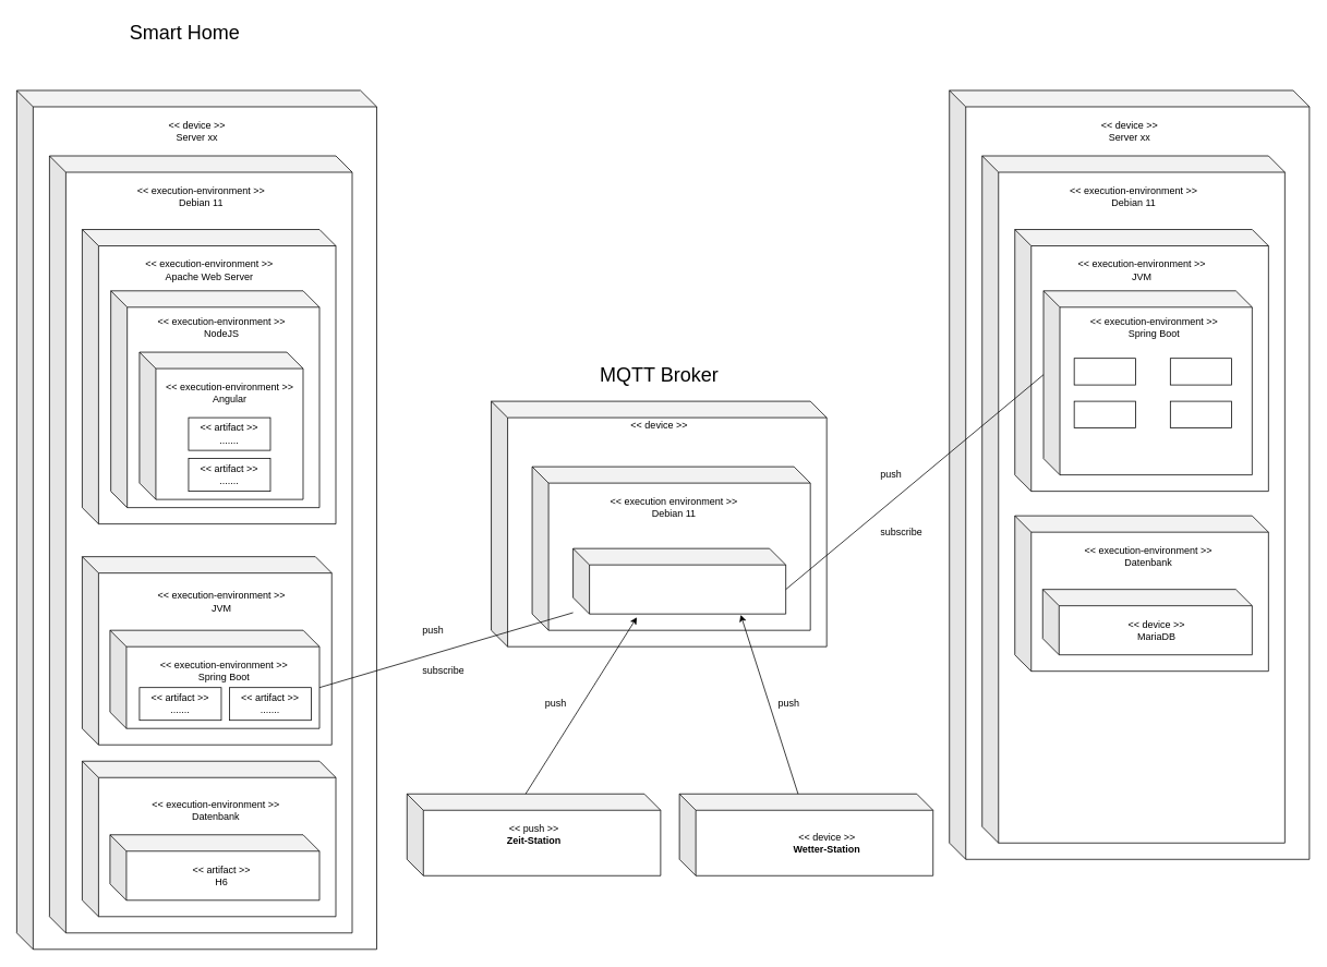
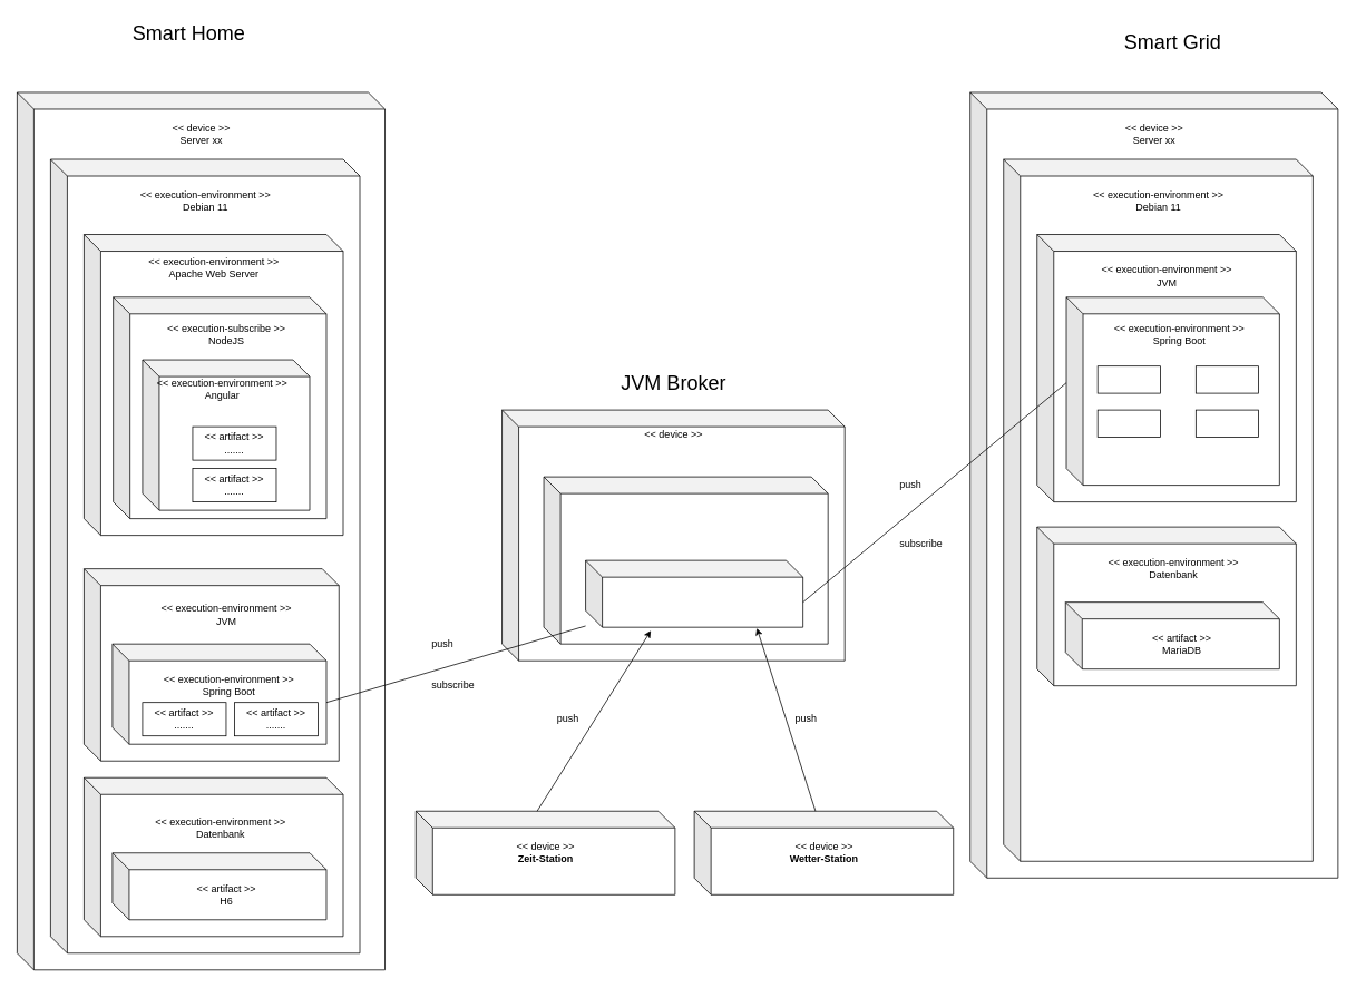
  <mxCell id="0" />
  <mxCell id="1" parent="0" />
  <mxCell id="2" value="" style="shape=cube;whiteSpace=wrap;html=1;boundedLbl=1;backgroundOutline=1;darkOpacity=0.05;darkOpacity2=0.1;" vertex="1" parent="1"><mxGeometry x="20" y="110" width="440" height="1050" as="geometry" /></mxCell>
  <mxCell id="3" value="&amp;lt;&amp;lt; device &amp;gt;&amp;gt;&lt;br&gt;Server xx" style="text;html=1;align=center;verticalAlign=middle;resizable=0;points=[];autosize=1;strokeColor=none;fillColor=none;" vertex="1" parent="1"><mxGeometry x="195" y="140" width="90" height="40" as="geometry" /></mxCell>
  <mxCell id="4" value="" style="shape=cube;whiteSpace=wrap;html=1;boundedLbl=1;backgroundOutline=1;darkOpacity=0.05;darkOpacity2=0.1;" vertex="1" parent="1"><mxGeometry x="60" y="190" width="370" height="950" as="geometry" /></mxCell>
  <mxCell id="5" value="&amp;lt;&amp;lt; execution-environment &amp;gt;&amp;gt;&lt;br&gt;Debian 11" style="text;html=1;align=center;verticalAlign=middle;resizable=0;points=[];autosize=1;strokeColor=none;fillColor=none;" vertex="1" parent="1"><mxGeometry x="155" y="220" width="180" height="40" as="geometry" /></mxCell>
  <mxCell id="6" value="" style="shape=cube;whiteSpace=wrap;html=1;boundedLbl=1;backgroundOutline=1;darkOpacity=0.05;darkOpacity2=0.1;" vertex="1" parent="1"><mxGeometry x="100" y="280" width="310" height="360" as="geometry" /></mxCell>
- <mxCell id="7" value="&amp;lt;&amp;lt; execution-environment &amp;gt;&amp;gt;&lt;br&gt;Apache Web Server" style="text;html=1;align=center;verticalAlign=middle;resizable=0;points=[];autosize=1;strokeColor=none;fillColor=none;" vertex="1" parent="1"><mxGeometry x="165" y="310" width="180" height="40" as="geometry" /></mxCell>
+ <mxCell id="7" value="&amp;lt;&amp;lt; execution-environment &amp;gt;&amp;gt;&lt;br&gt;Apache Web Server" style="text;html=1;align=center;verticalAlign=middle;resizable=0;points=[];autosize=1;strokeColor=none;fillColor=none;" vertex="1" parent="1"><mxGeometry x="165" y="300" width="180" height="40" as="geometry" /></mxCell>
  <mxCell id="8" value="" style="shape=cube;whiteSpace=wrap;html=1;boundedLbl=1;backgroundOutline=1;darkOpacity=0.05;darkOpacity2=0.1;" vertex="1" parent="1"><mxGeometry x="135" y="355" width="255" height="265" as="geometry" /></mxCell>
- <mxCell id="9" value="&amp;lt;&amp;lt; execution-environment &amp;gt;&amp;gt;&lt;br&gt;NodeJS" style="text;html=1;align=center;verticalAlign=middle;resizable=0;points=[];autosize=1;strokeColor=none;fillColor=none;" vertex="1" parent="1"><mxGeometry x="180" y="380" width="180" height="40" as="geometry" /></mxCell>
+ <mxCell id="9" value="&amp;lt;&amp;lt; execution-subscribe &amp;gt;&amp;gt;&lt;br&gt;NodeJS" style="text;html=1;align=center;verticalAlign=middle;resizable=0;points=[];autosize=1;strokeColor=none;fillColor=none;" vertex="1" parent="1"><mxGeometry x="180" y="380" width="180" height="40" as="geometry" /></mxCell>
  <mxCell id="10" value="" style="shape=cube;whiteSpace=wrap;html=1;boundedLbl=1;backgroundOutline=1;darkOpacity=0.05;darkOpacity2=0.1;" vertex="1" parent="1"><mxGeometry x="100" y="930" width="310" height="190" as="geometry" /></mxCell>
  <mxCell id="11" value="&amp;lt;&amp;lt; execution-environment &amp;gt;&amp;gt;&lt;br&gt;Datenbank" style="text;html=1;align=center;verticalAlign=middle;resizable=0;points=[];autosize=1;strokeColor=none;fillColor=none;" vertex="1" parent="1"><mxGeometry x="173" y="970" width="180" height="40" as="geometry" /></mxCell>
  <mxCell id="12" value="" style="shape=cube;whiteSpace=wrap;html=1;boundedLbl=1;backgroundOutline=1;darkOpacity=0.05;darkOpacity2=0.1;" vertex="1" parent="1"><mxGeometry x="134" y="1020" width="256" height="80" as="geometry" /></mxCell>
  <mxCell id="13" value="&amp;lt;&amp;lt; artifact &amp;gt;&amp;gt;&lt;br&gt;H6" style="text;html=1;align=center;verticalAlign=middle;resizable=0;points=[];autosize=1;strokeColor=none;fillColor=none;" vertex="1" parent="1"><mxGeometry x="225" y="1050" width="90" height="40" as="geometry" /></mxCell>
  <mxCell id="14" value="&lt;font style=&quot;font-size: 24px;&quot;&gt;Smart Home&lt;/font&gt;" style="text;html=1;align=center;verticalAlign=middle;resizable=0;points=[];autosize=1;strokeColor=none;fillColor=none;" vertex="1" parent="1"><mxGeometry x="145" y="20" width="160" height="40" as="geometry" /></mxCell>
  <mxCell id="15" value="" style="shape=cube;whiteSpace=wrap;html=1;boundedLbl=1;backgroundOutline=1;darkOpacity=0.05;darkOpacity2=0.1;" vertex="1" parent="1"><mxGeometry x="1160" y="110" width="440" height="940" as="geometry" /></mxCell>
  <mxCell id="16" value="&amp;lt;&amp;lt; device &amp;gt;&amp;gt;&lt;br&gt;Server xx" style="text;html=1;align=center;verticalAlign=middle;resizable=0;points=[];autosize=1;strokeColor=none;fillColor=none;" vertex="1" parent="1"><mxGeometry x="1335" y="140" width="90" height="40" as="geometry" /></mxCell>
  <mxCell id="17" value="" style="shape=cube;whiteSpace=wrap;html=1;boundedLbl=1;backgroundOutline=1;darkOpacity=0.05;darkOpacity2=0.1;" vertex="1" parent="1"><mxGeometry x="1200" y="190" width="370" height="840" as="geometry" /></mxCell>
  <mxCell id="18" value="&amp;lt;&amp;lt; execution-environment &amp;gt;&amp;gt;&lt;br&gt;Debian 11" style="text;html=1;align=center;verticalAlign=middle;resizable=0;points=[];autosize=1;strokeColor=none;fillColor=none;" vertex="1" parent="1"><mxGeometry x="1295" y="220" width="180" height="40" as="geometry" /></mxCell>
  <mxCell id="19" value="" style="shape=cube;whiteSpace=wrap;html=1;boundedLbl=1;backgroundOutline=1;darkOpacity=0.05;darkOpacity2=0.1;" vertex="1" parent="1"><mxGeometry x="1240" y="280" width="310" height="320" as="geometry" /></mxCell>
  <mxCell id="20" value="&amp;lt;&amp;lt; execution-environment &amp;gt;&amp;gt;&lt;br&gt;JVM" style="text;html=1;align=center;verticalAlign=middle;resizable=0;points=[];autosize=1;strokeColor=none;fillColor=none;" vertex="1" parent="1"><mxGeometry x="1305" y="310" width="180" height="40" as="geometry" /></mxCell>
  <mxCell id="21" value="" style="shape=cube;whiteSpace=wrap;html=1;boundedLbl=1;backgroundOutline=1;darkOpacity=0.05;darkOpacity2=0.1;" vertex="1" parent="1"><mxGeometry x="1275" y="355" width="255" height="225" as="geometry" /></mxCell>
  <mxCell id="22" value="&amp;lt;&amp;lt; execution-environment &amp;gt;&amp;gt;&lt;br&gt;Spring Boot" style="text;html=1;align=center;verticalAlign=middle;resizable=0;points=[];autosize=1;strokeColor=none;fillColor=none;" vertex="1" parent="1"><mxGeometry x="1320" y="380" width="180" height="40" as="geometry" /></mxCell>
  <mxCell id="23" value="" style="shape=cube;whiteSpace=wrap;html=1;boundedLbl=1;backgroundOutline=1;darkOpacity=0.05;darkOpacity2=0.1;" vertex="1" parent="1"><mxGeometry x="1240" y="630" width="310" height="190" as="geometry" /></mxCell>
  <mxCell id="24" value="&amp;lt;&amp;lt; execution-environment &amp;gt;&amp;gt;&lt;br&gt;Datenbank" style="text;html=1;align=center;verticalAlign=middle;resizable=0;points=[];autosize=1;strokeColor=none;fillColor=none;" vertex="1" parent="1"><mxGeometry x="1312.5" y="660" width="180" height="40" as="geometry" /></mxCell>
  <mxCell id="25" value="" style="shape=cube;whiteSpace=wrap;html=1;boundedLbl=1;backgroundOutline=1;darkOpacity=0.05;darkOpacity2=0.1;" vertex="1" parent="1"><mxGeometry x="1274" y="720" width="256" height="80" as="geometry" /></mxCell>
- <mxCell id="26" value="&amp;lt;&amp;lt; device &amp;gt;&amp;gt;&lt;br&gt;MariaDB" style="text;html=1;align=center;verticalAlign=middle;resizable=0;points=[];autosize=1;strokeColor=none;fillColor=none;" vertex="1" parent="1"><mxGeometry x="1367.5" y="750" width="90" height="40" as="geometry" /></mxCell>
+ <mxCell id="26" value="&amp;lt;&amp;lt; artifact &amp;gt;&amp;gt;&lt;br&gt;MariaDB" style="text;html=1;align=center;verticalAlign=middle;resizable=0;points=[];autosize=1;strokeColor=none;fillColor=none;" vertex="1" parent="1"><mxGeometry x="1367.5" y="750" width="90" height="40" as="geometry" /></mxCell>
+ <mxCell id="27" value="&lt;font style=&quot;font-size: 24px;&quot;&gt;Smart Grid&lt;/font&gt;" style="text;html=1;align=center;verticalAlign=middle;resizable=0;points=[];autosize=1;strokeColor=none;fillColor=none;" vertex="1" parent="1"><mxGeometry x="1332" y="30" width="140" height="40" as="geometry" /></mxCell>
  <mxCell id="28" value="" style="rounded=0;whiteSpace=wrap;html=1;" vertex="1" parent="1"><mxGeometry x="1312.5" y="437.5" width="75" height="32.5" as="geometry" /></mxCell>
  <mxCell id="29" value="" style="rounded=0;whiteSpace=wrap;html=1;" vertex="1" parent="1"><mxGeometry x="1312.5" y="490" width="75" height="32.5" as="geometry" /></mxCell>
  <mxCell id="30" value="" style="rounded=0;whiteSpace=wrap;html=1;" vertex="1" parent="1"><mxGeometry x="1430" y="437.5" width="75" height="32.5" as="geometry" /></mxCell>
  <mxCell id="31" value="" style="rounded=0;whiteSpace=wrap;html=1;" vertex="1" parent="1"><mxGeometry x="1430" y="490" width="75" height="32.5" as="geometry" /></mxCell>
  <mxCell id="32" value="" style="shape=cube;whiteSpace=wrap;html=1;boundedLbl=1;backgroundOutline=1;darkOpacity=0.05;darkOpacity2=0.1;" vertex="1" parent="1"><mxGeometry x="100" y="680" width="305" height="230" as="geometry" /></mxCell>
  <mxCell id="33" value="&amp;lt;&amp;lt; execution-environment &amp;gt;&amp;gt;&lt;br&gt;JVM" style="text;html=1;align=center;verticalAlign=middle;resizable=0;points=[];autosize=1;strokeColor=none;fillColor=none;" vertex="1" parent="1"><mxGeometry x="180" y="715" width="180" height="40" as="geometry" /></mxCell>
  <mxCell id="34" value="" style="shape=cube;whiteSpace=wrap;html=1;boundedLbl=1;backgroundOutline=1;darkOpacity=0.05;darkOpacity2=0.1;" vertex="1" parent="1"><mxGeometry x="134" y="770" width="256" height="120" as="geometry" /></mxCell>
  <mxCell id="35" value="&amp;lt;&amp;lt; execution-environment &amp;gt;&amp;gt;&lt;br&gt;Spring Boot" style="text;html=1;align=center;verticalAlign=middle;resizable=0;points=[];autosize=1;strokeColor=none;fillColor=none;" vertex="1" parent="1"><mxGeometry x="182.5" y="800" width="180" height="40" as="geometry" /></mxCell>
- <mxCell id="36" value="&lt;span style=&quot;font-size: 24px;&quot;&gt;MQTT Broker&lt;/span&gt;" style="text;html=1;align=center;verticalAlign=middle;resizable=0;points=[];autosize=1;strokeColor=none;fillColor=none;" vertex="1" parent="1"><mxGeometry x="720" y="437.5" width="170" height="40" as="geometry" /></mxCell>
+ <mxCell id="36" value="&lt;span style=&quot;font-size: 24px;&quot;&gt;JVM Broker&lt;/span&gt;" style="text;html=1;align=center;verticalAlign=middle;resizable=0;points=[];autosize=1;strokeColor=none;fillColor=none;" vertex="1" parent="1"><mxGeometry x="720" y="437.5" width="170" height="40" as="geometry" /></mxCell>
  <mxCell id="37" value="" style="shape=cube;whiteSpace=wrap;html=1;boundedLbl=1;backgroundOutline=1;darkOpacity=0.05;darkOpacity2=0.1;" vertex="1" parent="1"><mxGeometry x="600" y="490" width="410" height="300" as="geometry" /></mxCell>
  <mxCell id="38" value="&amp;lt;&amp;lt; device &amp;gt;&amp;gt;" style="text;html=1;align=center;verticalAlign=middle;resizable=0;points=[];autosize=1;strokeColor=none;fillColor=none;" vertex="1" parent="1"><mxGeometry x="760" y="505" width="90" height="30" as="geometry" /></mxCell>
  <mxCell id="39" value="" style="shape=cube;whiteSpace=wrap;html=1;boundedLbl=1;backgroundOutline=1;darkOpacity=0.05;darkOpacity2=0.1;" vertex="1" parent="1"><mxGeometry x="650" y="570" width="340" height="200" as="geometry" /></mxCell>
- <mxCell id="40" value="&amp;lt;&amp;lt; execution environment &amp;gt;&amp;gt;&lt;br&gt;Debian 11" style="text;html=1;align=center;verticalAlign=middle;resizable=0;points=[];autosize=1;strokeColor=none;fillColor=none;" vertex="1" parent="1"><mxGeometry x="732.5" y="600" width="180" height="40" as="geometry" /></mxCell>
  <mxCell id="41" value="" style="shape=cube;whiteSpace=wrap;html=1;boundedLbl=1;backgroundOutline=1;darkOpacity=0.05;darkOpacity2=0.1;" vertex="1" parent="1"><mxGeometry x="700" y="670" width="260" height="80" as="geometry" /></mxCell>
  <mxCell id="42" value="" style="endArrow=none;html=1;rounded=0;entryX=0;entryY=0;entryDx=0;entryDy=102.5;entryPerimeter=0;exitX=0;exitY=0;exitDx=260;exitDy=50;exitPerimeter=0;" edge="1" parent="1" source="41" target="21"><mxGeometry width="50" height="50" relative="1" as="geometry"><mxPoint x="1000" y="550" as="sourcePoint" /><mxPoint x="1050" y="500" as="targetPoint" /></mxGeometry></mxCell>
  <mxCell id="43" value="" style="endArrow=none;html=1;rounded=0;entryX=0;entryY=0;entryDx=256;entryDy=70;entryPerimeter=0;" edge="1" parent="1" source="41" target="34"><mxGeometry width="50" height="50" relative="1" as="geometry"><mxPoint x="730" y="550" as="sourcePoint" /><mxPoint x="780" y="500" as="targetPoint" /></mxGeometry></mxCell>
  <mxCell id="44" value="" style="shape=cube;whiteSpace=wrap;html=1;boundedLbl=1;backgroundOutline=1;darkOpacity=0.05;darkOpacity2=0.1;" vertex="1" parent="1"><mxGeometry x="830" y="970" width="310" height="100" as="geometry" /></mxCell>
- <mxCell id="45" value="&amp;lt;&amp;lt; device &amp;gt;&amp;gt;&lt;br&gt;&lt;b&gt;Wetter-Station&lt;/b&gt;" style="text;html=1;align=center;verticalAlign=middle;resizable=0;points=[];autosize=1;strokeColor=none;fillColor=none;" vertex="1" parent="1"><mxGeometry x="955" y="1010" width="110" height="40" as="geometry" /></mxCell>
+ <mxCell id="45" value="&amp;lt;&amp;lt; device &amp;gt;&amp;gt;&lt;br&gt;&lt;b&gt;Wetter-Station&lt;/b&gt;" style="text;html=1;align=center;verticalAlign=middle;resizable=0;points=[];autosize=1;strokeColor=none;fillColor=none;" vertex="1" parent="1"><mxGeometry x="930" y="1000" width="110" height="40" as="geometry" /></mxCell>
  <mxCell id="46" value="" style="shape=cube;whiteSpace=wrap;html=1;boundedLbl=1;backgroundOutline=1;darkOpacity=0.05;darkOpacity2=0.1;" vertex="1" parent="1"><mxGeometry x="497" y="970" width="310" height="100" as="geometry" /></mxCell>
- <mxCell id="47" value="&amp;lt;&amp;lt; push &amp;gt;&amp;gt;&lt;br&gt;&lt;b&gt;Zeit-Station&lt;/b&gt;" style="text;html=1;align=center;verticalAlign=middle;resizable=0;points=[];autosize=1;strokeColor=none;fillColor=none;" vertex="1" parent="1"><mxGeometry x="607" y="1000" width="90" height="40" as="geometry" /></mxCell>
+ <mxCell id="47" value="&amp;lt;&amp;lt; device &amp;gt;&amp;gt;&lt;br&gt;&lt;b&gt;Zeit-Station&lt;/b&gt;" style="text;html=1;align=center;verticalAlign=middle;resizable=0;points=[];autosize=1;strokeColor=none;fillColor=none;" vertex="1" parent="1"><mxGeometry x="607" y="1000" width="90" height="40" as="geometry" /></mxCell>
  <mxCell id="48" value="" style="endArrow=classic;html=1;rounded=0;exitX=0;exitY=0;exitDx=145;exitDy=0;exitPerimeter=0;entryX=0.3;entryY=1.05;entryDx=0;entryDy=0;entryPerimeter=0;" edge="1" parent="1" source="46" target="41"><mxGeometry width="50" height="50" relative="1" as="geometry"><mxPoint x="800" y="780" as="sourcePoint" /><mxPoint x="850" y="730" as="targetPoint" /></mxGeometry></mxCell>
  <mxCell id="49" value="" style="endArrow=classic;html=1;rounded=0;exitX=0;exitY=0;exitDx=145;exitDy=0;exitPerimeter=0;entryX=0.788;entryY=1.013;entryDx=0;entryDy=0;entryPerimeter=0;" edge="1" parent="1" source="44" target="41"><mxGeometry width="50" height="50" relative="1" as="geometry"><mxPoint x="800" y="780" as="sourcePoint" /><mxPoint x="850" y="730" as="targetPoint" /></mxGeometry></mxCell>
  <mxCell id="50" value="push" style="text;strokeColor=none;fillColor=none;align=left;verticalAlign=middle;spacingLeft=4;spacingRight=4;overflow=hidden;points=[[0,0.5],[1,0.5]];portConstraint=eastwest;rotatable=0;whiteSpace=wrap;html=1;" vertex="1" parent="1"><mxGeometry x="1070" y="550" width="80" height="60" as="geometry" /></mxCell>
  <mxCell id="51" value="subscribe" style="text;strokeColor=none;fillColor=none;align=left;verticalAlign=middle;spacingLeft=4;spacingRight=4;overflow=hidden;points=[[0,0.5],[1,0.5]];portConstraint=eastwest;rotatable=0;whiteSpace=wrap;html=1;" vertex="1" parent="1"><mxGeometry x="1070" y="620" width="80" height="60" as="geometry" /></mxCell>
  <mxCell id="52" value="push" style="text;strokeColor=none;fillColor=none;align=left;verticalAlign=middle;spacingLeft=4;spacingRight=4;overflow=hidden;points=[[0,0.5],[1,0.5]];portConstraint=eastwest;rotatable=0;whiteSpace=wrap;html=1;" vertex="1" parent="1"><mxGeometry x="945" y="830" width="80" height="60" as="geometry" /></mxCell>
  <mxCell id="53" value="push" style="text;strokeColor=none;fillColor=none;align=left;verticalAlign=middle;spacingLeft=4;spacingRight=4;overflow=hidden;points=[[0,0.5],[1,0.5]];portConstraint=eastwest;rotatable=0;whiteSpace=wrap;html=1;" vertex="1" parent="1"><mxGeometry x="660" y="830" width="80" height="60" as="geometry" /></mxCell>
  <mxCell id="54" value="push" style="text;strokeColor=none;fillColor=none;align=left;verticalAlign=middle;spacingLeft=4;spacingRight=4;overflow=hidden;points=[[0,0.5],[1,0.5]];portConstraint=eastwest;rotatable=0;whiteSpace=wrap;html=1;" vertex="1" parent="1"><mxGeometry x="510" y="740" width="80" height="60" as="geometry" /></mxCell>
  <mxCell id="55" value="subscribe" style="text;strokeColor=none;fillColor=none;align=left;verticalAlign=middle;spacingLeft=4;spacingRight=4;overflow=hidden;points=[[0,0.5],[1,0.5]];portConstraint=eastwest;rotatable=0;whiteSpace=wrap;html=1;" vertex="1" parent="1"><mxGeometry x="510" y="790" width="80" height="60" as="geometry" /></mxCell>
  <mxCell id="56" value="" style="shape=cube;whiteSpace=wrap;html=1;boundedLbl=1;backgroundOutline=1;darkOpacity=0.05;darkOpacity2=0.1;" vertex="1" parent="1"><mxGeometry x="170" y="430" width="200" height="180" as="geometry" /></mxCell>
- <mxCell id="57" value="&amp;lt;&amp;lt; execution-environment &amp;gt;&amp;gt;&lt;br&gt;Angular" style="text;html=1;align=center;verticalAlign=middle;resizable=0;points=[];autosize=1;strokeColor=none;fillColor=none;" vertex="1" parent="1"><mxGeometry x="190" y="460" width="180" height="40" as="geometry" /></mxCell>
+ <mxCell id="57" value="&amp;lt;&amp;lt; execution-environment &amp;gt;&amp;gt;&lt;br&gt;Angular" style="text;html=1;align=center;verticalAlign=middle;resizable=0;points=[];autosize=1;strokeColor=none;fillColor=none;" vertex="1" parent="1"><mxGeometry x="175" y="445" width="180" height="40" as="geometry" /></mxCell>
  <mxCell id="58" value="&amp;lt;&amp;lt; artifact &amp;gt;&amp;gt;&lt;br&gt;......." style="rounded=0;whiteSpace=wrap;html=1;" vertex="1" parent="1"><mxGeometry x="170" y="840" width="100" height="40" as="geometry" /></mxCell>
  <mxCell id="59" value="&amp;lt;&amp;lt; artifact &amp;gt;&amp;gt;&lt;br&gt;......." style="rounded=0;whiteSpace=wrap;html=1;" vertex="1" parent="1"><mxGeometry x="280" y="840" width="100" height="40" as="geometry" /></mxCell>
  <mxCell id="60" value="&amp;lt;&amp;lt; artifact &amp;gt;&amp;gt;&lt;br&gt;......." style="rounded=0;whiteSpace=wrap;html=1;" vertex="1" parent="1"><mxGeometry x="230" y="510" width="100" height="40" as="geometry" /></mxCell>
  <mxCell id="61" value="&amp;lt;&amp;lt; artifact &amp;gt;&amp;gt;&lt;br&gt;......." style="rounded=0;whiteSpace=wrap;html=1;" vertex="1" parent="1"><mxGeometry x="230" y="560" width="100" height="40" as="geometry" /></mxCell>
